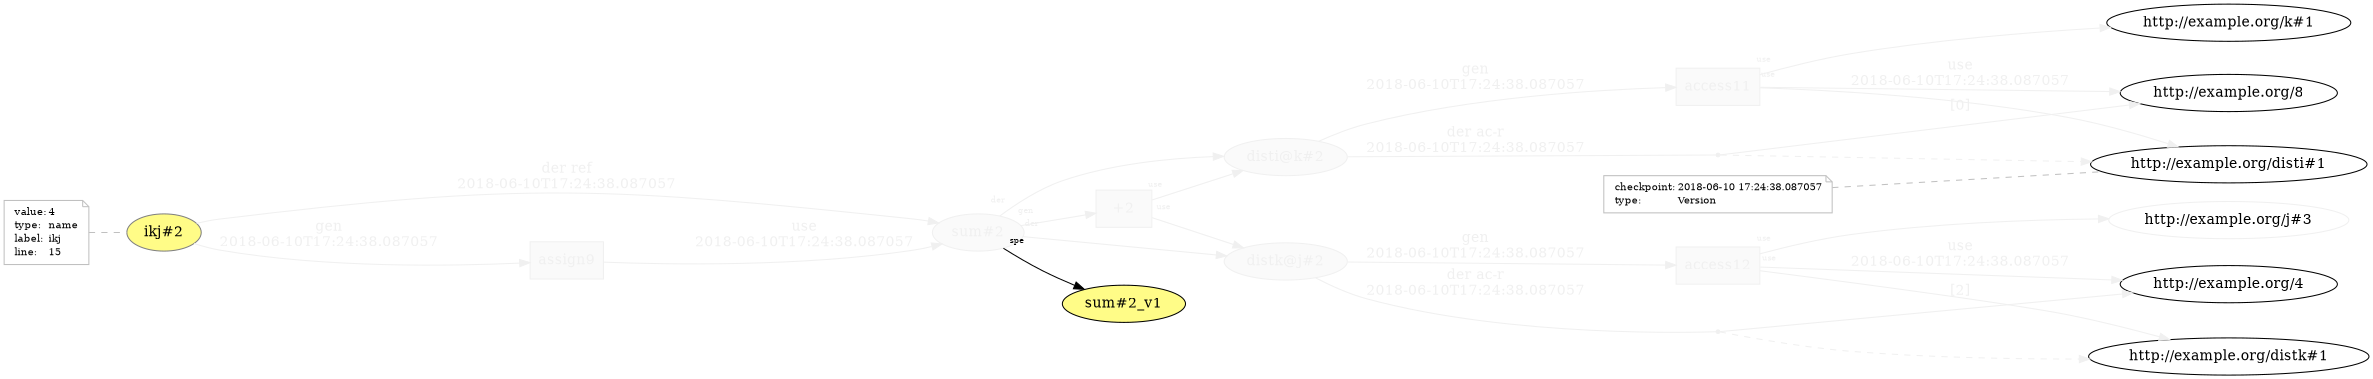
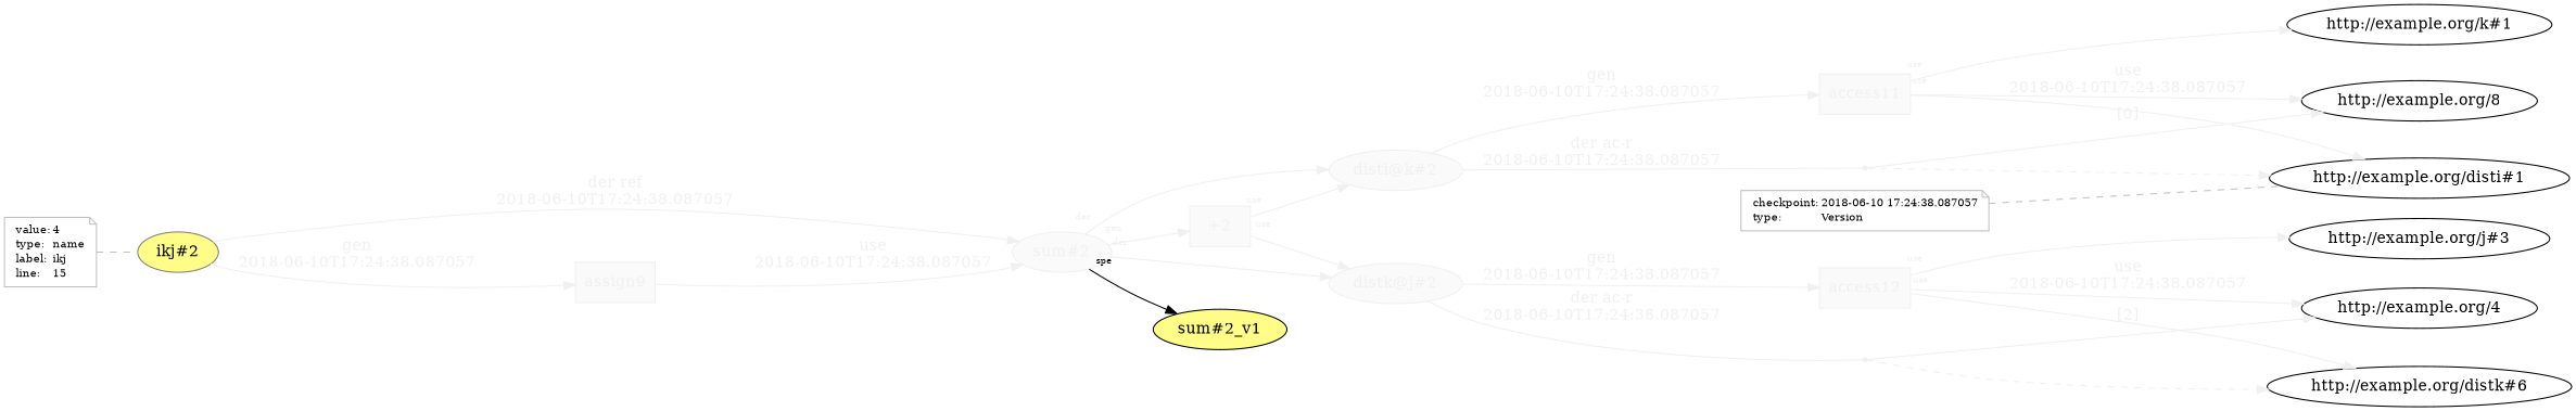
  digraph {
    rankdir=LR
    node [color="#F0F0F0" fontcolor="#F0F0F0"]
    edge [color="#F0F0F0" fontcolor="#F0F0F0" rotation=20]
    n1 [fillcolor="#FAFAFA" label="disti@k#2" style=filled]
    n2 [fillcolor="#FAFAFA" label=access11 shape=polygon sides=4 style=filled]
    bn0 [shape=point]
    "http://example.org/disti#1" [color="" fontcolor=""]
    n5 [label="http://example.org/8" color="" fontcolor=""]
    "http://example.org/k#1" [color="" fontcolor=""]
    n7 [fillcolor="#FAFAFA" label="distk@j#2" style=filled]
    n8 [fillcolor="#FAFAFA" label=access12 shape=polygon sides=4 style=filled]
    bn1 [shape=point]
-   "http://example.org/distk#1" [color="" fontcolor=""]
+   "http://example.org/distk#1" [label="http://example.org/distk#6" color="" fontcolor=""]
    "http://example.org/4" [color="" fontcolor=""]
-   "http://example.org/j#3" [fontcolor=""]
+   "http://example.org/j#3" [color="" fontcolor=""]
    n13 [fillcolor="#FAFAFA" label="sum#2" style=filled]
    n14 [color=black fillcolor="#FFFC87" label="sum#2_v1" style=filled fontcolor=""]
    n15 [fillcolor="#FAFAFA" label="+2" shape=polygon sides=4 style=filled]
    n16 [color=gray fontcolor=black fontsize=10 label=<<TABLE cellpadding="0" border="0"> 	<TR> 	    <TD align="left">checkpoint:</TD> 	    <TD align="left">2018-06-10 17:24:38.087057</TD> 	</TR> 	<TR> 	    <TD align="left">type:</TD> 	    <TD align="left">Version</TD> 	</TR> </TABLE>> shape=note]
    n17 [color="#808080" fillcolor="#FFFC87" label="ikj#2" style=filled fontcolor=""]
    n18 [fillcolor="#FAFAFA" label=assign9 shape=polygon sides=4 style=filled]
    n19 [color=gray fontcolor=black fontsize=10 label=<<TABLE cellpadding="0" border="0"> 	<TR> 	    <TD align="left">value:</TD> 	    <TD align="left">4</TD> 	</TR> 	<TR> 	    <TD align="left">type:</TD> 	    <TD align="left">name</TD> 	</TR> 	<TR> 	    <TD align="left">label:</TD> 	    <TD align="left">ikj</TD> 	</TR> 	<TR> 	    <TD align="left">line:</TD> 	    <TD align="left">15</TD> 	</TR> </TABLE>> shape=note]
    n1 -> n2 [angle=60.0 distance=1.5 fontsize=14 label="gen\n2018-06-10T17:24:38.087057"]
    n1 -> bn0 [angle=60.0 arrowhead=none distance=1.5 fontsize=14 label="der ac-r\n2018-06-10T17:24:38.087057"]
    n2 -> "http://example.org/disti#1" [labelangle=60.0 labeldistance=1.5 labelfontsize=8 taillabel=use]
    n2 -> n5 [angle=60.0 distance=1.5 fontsize=14 label="use\n2018-06-10T17:24:38.087057"]
    n2 -> "http://example.org/k#1" [labelangle=60.0 labeldistance=1.5 labelfontsize=8 taillabel=use]
    bn0 -> "http://example.org/disti#1" [style=dashed rotation=""]
    bn0 -> n5 [angle=60.0 distance=1.5 fontsize=14 label="[0]"]
    n7 -> n8 [angle=60.0 distance=1.5 fontsize=14 label="gen\n2018-06-10T17:24:38.087057"]
    n7 -> bn1 [angle=60.0 arrowhead=none distance=1.5 fontsize=14 label="der ac-r\n2018-06-10T17:24:38.087057"]
    n8 -> "http://example.org/distk#1" [labelangle=60.0 labeldistance=1.5 labelfontsize=8 taillabel=use]
    n8 -> "http://example.org/4" [angle=60.0 distance=1.5 fontsize=14 label="use\n2018-06-10T17:24:38.087057"]
    n8 -> "http://example.org/j#3" [labelangle=60.0 labeldistance=1.5 labelfontsize=8 taillabel=use]
    bn1 -> "http://example.org/distk#1" [style=dashed rotation=""]
    bn1 -> "http://example.org/4" [angle=60.0 distance=1.5 fontsize=14 label="[2]"]
    n13 -> n1 [labelangle=60.0 labeldistance=1.5 labelfontsize=8 taillabel=der]
    n13 -> n7 [labelangle=60.0 labeldistance=1.5 labelfontsize=8 taillabel=der]
    n13 -> n14 [labelangle=60.0 labeldistance=1.5 labelfontsize=8 taillabel=spe color="" fontcolor=""]
    n13 -> n15 [labelangle=60.0 labeldistance=1.5 labelfontsize=8 taillabel=gen]
    n15 -> n1 [labelangle=60.0 labeldistance=1.5 labelfontsize=8 taillabel=use]
    n15 -> n7 [labelangle=60.0 labeldistance=1.5 labelfontsize=8 taillabel=use]
    n16 -> "http://example.org/disti#1" [arrowhead=none color=gray style=dashed fontcolor="" rotation=""]
    n17 -> n13 [angle=60.0 distance=1.5 fontsize=14 label="der ref\n2018-06-10T17:24:38.087057"]
    n17 -> n18 [angle=60.0 distance=1.5 fontsize=14 label="gen\n2018-06-10T17:24:38.087057"]
    n18 -> n13 [angle=60.0 distance=1.5 fontsize=14 label="use\n2018-06-10T17:24:38.087057"]
    n19 -> n17 [arrowhead=none color=gray style=dashed fontcolor="" rotation=""]
  }
